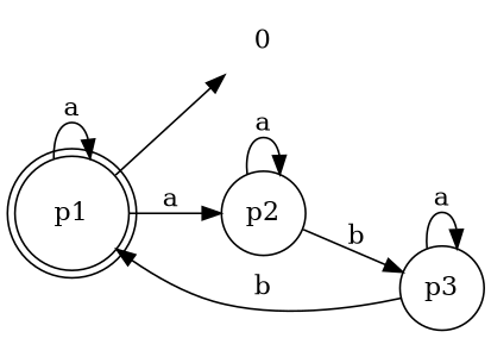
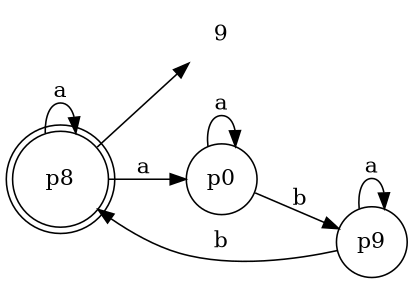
  digraph {
    rankdir=LR
    node [shape=circle]
-   0 [shape=none]
-   n2 [label=p1 shape=doublecircle]
-   n3 [label=p2]
-   n4 [label=p3]
+   0 [shape=none label=9]
+   n2 [label=p8 shape=doublecircle]
+   n3 [label=p0]
+   n4 [label=p9]
    n2 -> 0
    n2 -> n2 [label=a]
    n2 -> n3 [label=a]
    n3 -> n3 [label=a]
    n3 -> n4 [label=b]
    n4 -> n2 [label=b]
    n4 -> n4 [label=a]
  }
